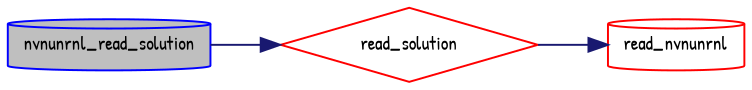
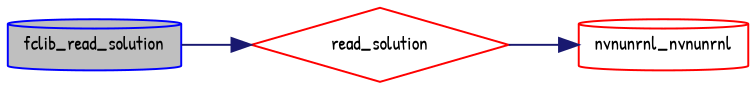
  digraph {
    fontname="Patrick Hand"
    rankdir=LR
    node [color=red fillcolor=white fontname="Patrick Hand" fontsize=10 shape=cylinder style=filled]
    edge [color=midnightblue fontname="Patrick Hand" fontsize=10 labelfontname=Helvetica labelfontsize=10 style=solid]
-   n1 [color=blue fillcolor=grey75 fontcolor=black height=0.2 label=nvnunrnl_read_solution width=0.4]
+   n1 [color=blue fillcolor=grey75 fontcolor=black height=0.2 label=fclib_read_solution width=0.4]
    n2 [height=0.2 label=read_solution shape=diamond width=0.4]
-   n3 [height=0.2 label=read_nvnunrnl width=0.4]
+   n3 [height=0.2 label=nvnunrnl_nvnunrnl width=0.4]
    n1 -> n2
    n2 -> n3
  }
